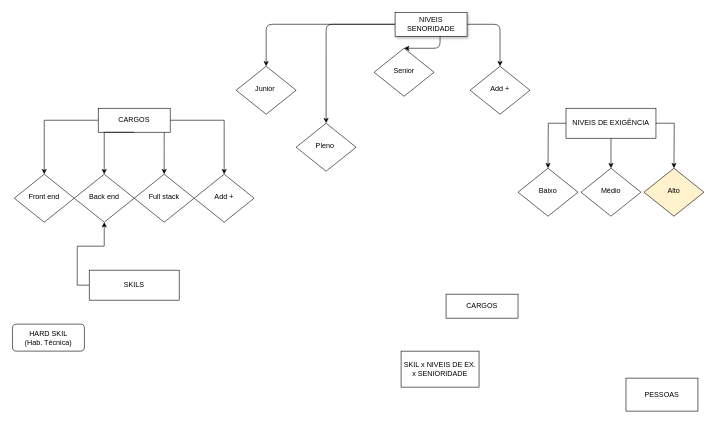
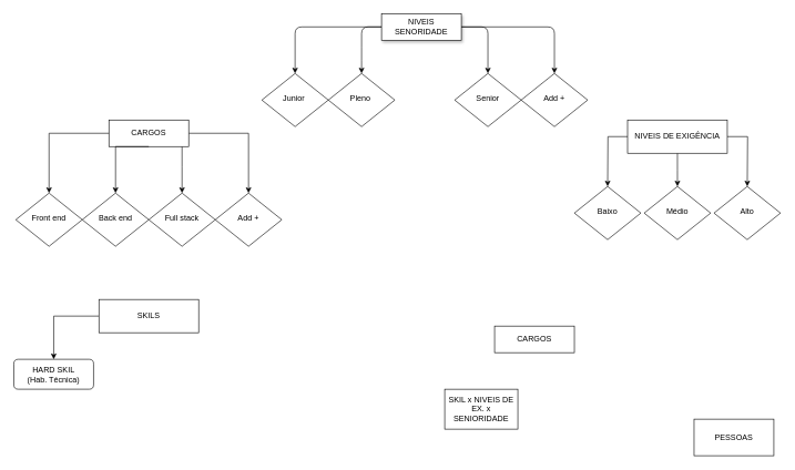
  <mxCell id="0" />
  <mxCell id="1" parent="0" />
  <mxCell id="2" value="CARGOS" style="whiteSpace=wrap;html=1;fontSize=12;glass=0;strokeWidth=1;shadow=0;" parent="1" vertex="1"><mxGeometry x="743" y="490" width="120" height="40" as="geometry" /></mxCell>
  <mxCell id="3" style="edgeStyle=orthogonalEdgeStyle;curved=0;rounded=1;sketch=0;orthogonalLoop=1;jettySize=auto;html=1;" parent="1" source="7" target="16" edge="1"><mxGeometry relative="1" as="geometry"><Array as="points"><mxPoint x="443" y="40" /></Array></mxGeometry></mxCell>
  <mxCell id="4" value="" style="edgeStyle=orthogonalEdgeStyle;curved=0;rounded=1;sketch=0;orthogonalLoop=1;jettySize=auto;html=1;" parent="1" source="7" target="17" edge="1"><mxGeometry relative="1" as="geometry"><Array as="points"><mxPoint x="543" y="80" /><mxPoint x="543" y="80" /></Array></mxGeometry></mxCell>
  <mxCell id="5" style="edgeStyle=orthogonalEdgeStyle;curved=0;rounded=1;sketch=0;orthogonalLoop=1;jettySize=auto;html=1;exitX=1;exitY=0.5;exitDx=0;exitDy=0;entryX=0.5;entryY=0;entryDx=0;entryDy=0;" parent="1" source="7" target="18" edge="1"><mxGeometry relative="1" as="geometry"><Array as="points"><mxPoint x="733" y="40" /></Array></mxGeometry></mxCell>
  <mxCell id="6" style="edgeStyle=orthogonalEdgeStyle;curved=0;rounded=1;sketch=0;orthogonalLoop=1;jettySize=auto;html=1;entryX=0.5;entryY=0;entryDx=0;entryDy=0;" parent="1" source="7" target="19" edge="1"><mxGeometry relative="1" as="geometry"><mxPoint x="833" y="80" as="targetPoint" /></mxGeometry></mxCell>
- <mxCell id="7" value="NIVEIS SENORIDADE" style="whiteSpace=wrap;html=1;fontSize=12;glass=0;strokeWidth=1;shadow=1;strokeColor=#000000;" parent="1" vertex="1"><mxGeometry x="658" y="20" width="120" height="40" as="geometry" /></mxCell>
- <mxCell id="8" style="edgeStyle=orthogonalEdgeStyle;rounded=0;orthogonalLoop=1;jettySize=auto;html=1;exitX=0;exitY=0.5;exitDx=0;exitDy=0;" parent="1" source="9" target="25" edge="1"><mxGeometry relative="1" as="geometry"><mxPoint x="113" y="540" as="targetPoint" /></mxGeometry></mxCell>
+ <mxCell id="7" value="NIVEIS SENORIDADE" style="whiteSpace=wrap;html=1;fontSize=12;glass=0;strokeWidth=1;shadow=1;strokeColor=#000000;" parent="1" vertex="1"><mxGeometry x="573" y="20" width="120" height="40" as="geometry" /></mxCell>
+ <mxCell id="8" style="edgeStyle=orthogonalEdgeStyle;rounded=0;orthogonalLoop=1;jettySize=auto;html=1;exitX=0;exitY=0.5;exitDx=0;exitDy=0;entryX=0.5;entryY=0;entryDx=0;entryDy=0;" parent="1" source="9" target="30" edge="1"><mxGeometry relative="1" as="geometry"><mxPoint x="113" y="540" as="targetPoint" /></mxGeometry></mxCell>
  <mxCell id="9" value="SKILS" style="whiteSpace=wrap;html=1;fontSize=12;glass=0;strokeWidth=1;shadow=0;" parent="1" vertex="1"><mxGeometry x="148" y="450" width="150" height="50" as="geometry" /></mxCell>
  <mxCell id="10" style="edgeStyle=orthogonalEdgeStyle;rounded=0;orthogonalLoop=1;jettySize=auto;html=1;exitX=0.5;exitY=1;exitDx=0;exitDy=0;" edge="1" parent="1" source="13"><mxGeometry relative="1" as="geometry"><mxPoint x="1018" y="280" as="targetPoint" /></mxGeometry></mxCell>
  <mxCell id="11" style="edgeStyle=orthogonalEdgeStyle;rounded=0;orthogonalLoop=1;jettySize=auto;html=1;exitX=0;exitY=0.5;exitDx=0;exitDy=0;" edge="1" parent="1" source="13"><mxGeometry relative="1" as="geometry"><mxPoint x="913" y="280" as="targetPoint" /></mxGeometry></mxCell>
  <mxCell id="12" style="edgeStyle=orthogonalEdgeStyle;rounded=0;orthogonalLoop=1;jettySize=auto;html=1;exitX=1;exitY=0.5;exitDx=0;exitDy=0;" edge="1" parent="1" source="13"><mxGeometry relative="1" as="geometry"><mxPoint x="1123" y="280" as="targetPoint" /></mxGeometry></mxCell>
  <mxCell id="13" value="NIVEIS DE EXIGÊNCIA" style="whiteSpace=wrap;html=1;fontSize=12;glass=0;strokeWidth=1;shadow=0;" parent="1" vertex="1"><mxGeometry x="943" y="180" width="150" height="50" as="geometry" /></mxCell>
  <mxCell id="14" value="PESSOAS" style="whiteSpace=wrap;html=1;fontSize=12;glass=0;strokeWidth=1;shadow=0;" parent="1" vertex="1"><mxGeometry x="1043" y="630" width="120" height="55" as="geometry" /></mxCell>
- <mxCell id="15" value="SKIL x NIVEIS DE EX. x SENIORIDADE" style="whiteSpace=wrap;html=1;fontSize=12;glass=0;strokeWidth=1;shadow=0;" parent="1" vertex="1"><mxGeometry x="668" y="585" width="130" height="60" as="geometry" /></mxCell>
+ <mxCell id="15" value="SKIL x NIVEIS DE EX. x SENIORIDADE" style="whiteSpace=wrap;html=1;fontSize=12;glass=0;strokeWidth=1;shadow=0;" parent="1" vertex="1"><mxGeometry x="668" y="585" width="110" height="60" as="geometry" /></mxCell>
  <mxCell id="16" value="Junior&amp;nbsp;" style="rhombus;whiteSpace=wrap;html=1;shadow=0;fontFamily=Helvetica;fontSize=12;align=center;strokeWidth=1;spacing=6;spacingTop=-4;" parent="1" vertex="1"><mxGeometry x="393" y="110" width="100" height="80" as="geometry" /></mxCell>
- <mxCell id="17" value="Pleno&amp;nbsp;" style="rhombus;whiteSpace=wrap;html=1;shadow=0;fontFamily=Helvetica;fontSize=12;align=center;strokeWidth=1;spacing=6;spacingTop=-4;" parent="1" vertex="1"><mxGeometry x="493" y="205" width="100" height="80" as="geometry" /></mxCell>
- <mxCell id="18" value="Senior" style="rhombus;whiteSpace=wrap;html=1;shadow=0;fontFamily=Helvetica;fontSize=12;align=center;strokeWidth=1;spacing=6;spacingTop=-4;" parent="1" vertex="1"><mxGeometry x="623" y="80" width="100" height="80" as="geometry" /></mxCell>
+ <mxCell id="17" value="Pleno&amp;nbsp;" style="rhombus;whiteSpace=wrap;html=1;shadow=0;fontFamily=Helvetica;fontSize=12;align=center;strokeWidth=1;spacing=6;spacingTop=-4;" parent="1" vertex="1"><mxGeometry x="493" y="110" width="100" height="80" as="geometry" /></mxCell>
+ <mxCell id="18" value="Senior" style="rhombus;whiteSpace=wrap;html=1;shadow=0;fontFamily=Helvetica;fontSize=12;align=center;strokeWidth=1;spacing=6;spacingTop=-4;" parent="1" vertex="1"><mxGeometry x="683" y="110" width="100" height="80" as="geometry" /></mxCell>
  <mxCell id="19" value="Add +" style="rhombus;whiteSpace=wrap;html=1;shadow=0;fontFamily=Helvetica;fontSize=12;align=center;strokeWidth=1;spacing=6;spacingTop=-4;" parent="1" vertex="1"><mxGeometry x="783" y="110" width="100" height="80" as="geometry" /></mxCell>
  <mxCell id="20" value="" style="edgeStyle=orthogonalEdgeStyle;rounded=0;orthogonalLoop=1;jettySize=auto;html=1;entryX=0.5;entryY=0;entryDx=0;entryDy=0;" parent="1" source="22" target="27" edge="1"><mxGeometry relative="1" as="geometry"><Array as="points"><mxPoint x="373" y="200" /></Array></mxGeometry></mxCell>
  <mxCell id="21" value="" style="edgeStyle=orthogonalEdgeStyle;rounded=0;orthogonalLoop=1;jettySize=auto;html=1;" parent="1" source="22" target="26" edge="1"><mxGeometry relative="1" as="geometry"><Array as="points"><mxPoint x="273" y="250" /><mxPoint x="273" y="250" /></Array></mxGeometry></mxCell>
  <mxCell id="22" value="CARGOS" style="whiteSpace=wrap;html=1;fontSize=12;glass=0;strokeWidth=1;shadow=0;" parent="1" vertex="1"><mxGeometry x="163" y="180" width="120" height="40" as="geometry" /></mxCell>
  <mxCell id="23" style="edgeStyle=orthogonalEdgeStyle;rounded=0;orthogonalLoop=1;jettySize=auto;html=1;exitX=0.5;exitY=1;exitDx=0;exitDy=0;" parent="1" source="22" target="22" edge="1"><mxGeometry relative="1" as="geometry" /></mxCell>
  <mxCell id="24" value="Front end" style="rhombus;whiteSpace=wrap;html=1;shadow=0;fontFamily=Helvetica;fontSize=12;align=center;strokeWidth=1;spacing=6;spacingTop=-4;" parent="1" vertex="1"><mxGeometry x="23" y="290" width="100" height="80" as="geometry" /></mxCell>
  <mxCell id="25" value="Back end" style="rhombus;whiteSpace=wrap;html=1;shadow=0;fontFamily=Helvetica;fontSize=12;align=center;strokeWidth=1;spacing=6;spacingTop=-4;" parent="1" vertex="1"><mxGeometry x="123" y="290" width="100" height="80" as="geometry" /></mxCell>
  <mxCell id="26" value="Full stack" style="rhombus;whiteSpace=wrap;html=1;shadow=0;fontFamily=Helvetica;fontSize=12;align=center;strokeWidth=1;spacing=6;spacingTop=-4;" parent="1" vertex="1"><mxGeometry x="223" y="290" width="100" height="80" as="geometry" /></mxCell>
  <mxCell id="27" value="Add +" style="rhombus;whiteSpace=wrap;html=1;shadow=0;fontFamily=Helvetica;fontSize=12;align=center;strokeWidth=1;spacing=6;spacingTop=-4;" parent="1" vertex="1"><mxGeometry x="323" y="290" width="100" height="80" as="geometry" /></mxCell>
  <mxCell id="28" value="" style="edgeStyle=orthogonalEdgeStyle;rounded=0;orthogonalLoop=1;jettySize=auto;html=1;" parent="1" edge="1"><mxGeometry relative="1" as="geometry"><mxPoint x="223" y="220" as="sourcePoint" /><mxPoint x="173" y="290" as="targetPoint" /><Array as="points"><mxPoint x="173" y="220" /><mxPoint x="173" y="280" /></Array></mxGeometry></mxCell>
  <mxCell id="29" value="" style="edgeStyle=orthogonalEdgeStyle;rounded=0;orthogonalLoop=1;jettySize=auto;html=1;exitX=0;exitY=0.5;exitDx=0;exitDy=0;" parent="1" source="22" edge="1"><mxGeometry relative="1" as="geometry"><mxPoint x="33" y="160" as="sourcePoint" /><mxPoint x="73" y="290" as="targetPoint" /><Array as="points"><mxPoint x="73" y="200" /></Array></mxGeometry></mxCell>
  <mxCell id="30" value="HARD SKIL&lt;br&gt;(Hab. Técnica)" style="rounded=1;whiteSpace=wrap;html=1;" parent="1" vertex="1"><mxGeometry x="20" y="540" width="120" height="45" as="geometry" /></mxCell>
  <mxCell id="31" value="Baixo" style="rhombus;whiteSpace=wrap;html=1;shadow=0;fontFamily=Helvetica;fontSize=12;align=center;strokeWidth=1;spacing=6;spacingTop=-4;" vertex="1" parent="1"><mxGeometry x="863" y="280" width="100" height="80" as="geometry" /></mxCell>
- <mxCell id="32" value="Alto" style="rhombus;whiteSpace=wrap;html=1;shadow=0;fontFamily=Helvetica;fontSize=12;align=center;strokeWidth=1;spacing=6;spacingTop=-4;fillColor=#fff2cc;" vertex="1" parent="1"><mxGeometry x="1073" y="280" width="100" height="80" as="geometry" /></mxCell>
+ <mxCell id="32" value="Alto" style="rhombus;whiteSpace=wrap;html=1;shadow=0;fontFamily=Helvetica;fontSize=12;align=center;strokeWidth=1;spacing=6;spacingTop=-4;" vertex="1" parent="1"><mxGeometry x="1073" y="280" width="100" height="80" as="geometry" /></mxCell>
  <mxCell id="33" value="Médio" style="rhombus;whiteSpace=wrap;html=1;shadow=0;fontFamily=Helvetica;fontSize=12;align=center;strokeWidth=1;spacing=6;spacingTop=-4;" vertex="1" parent="1"><mxGeometry x="968" y="280" width="100" height="80" as="geometry" /></mxCell>
